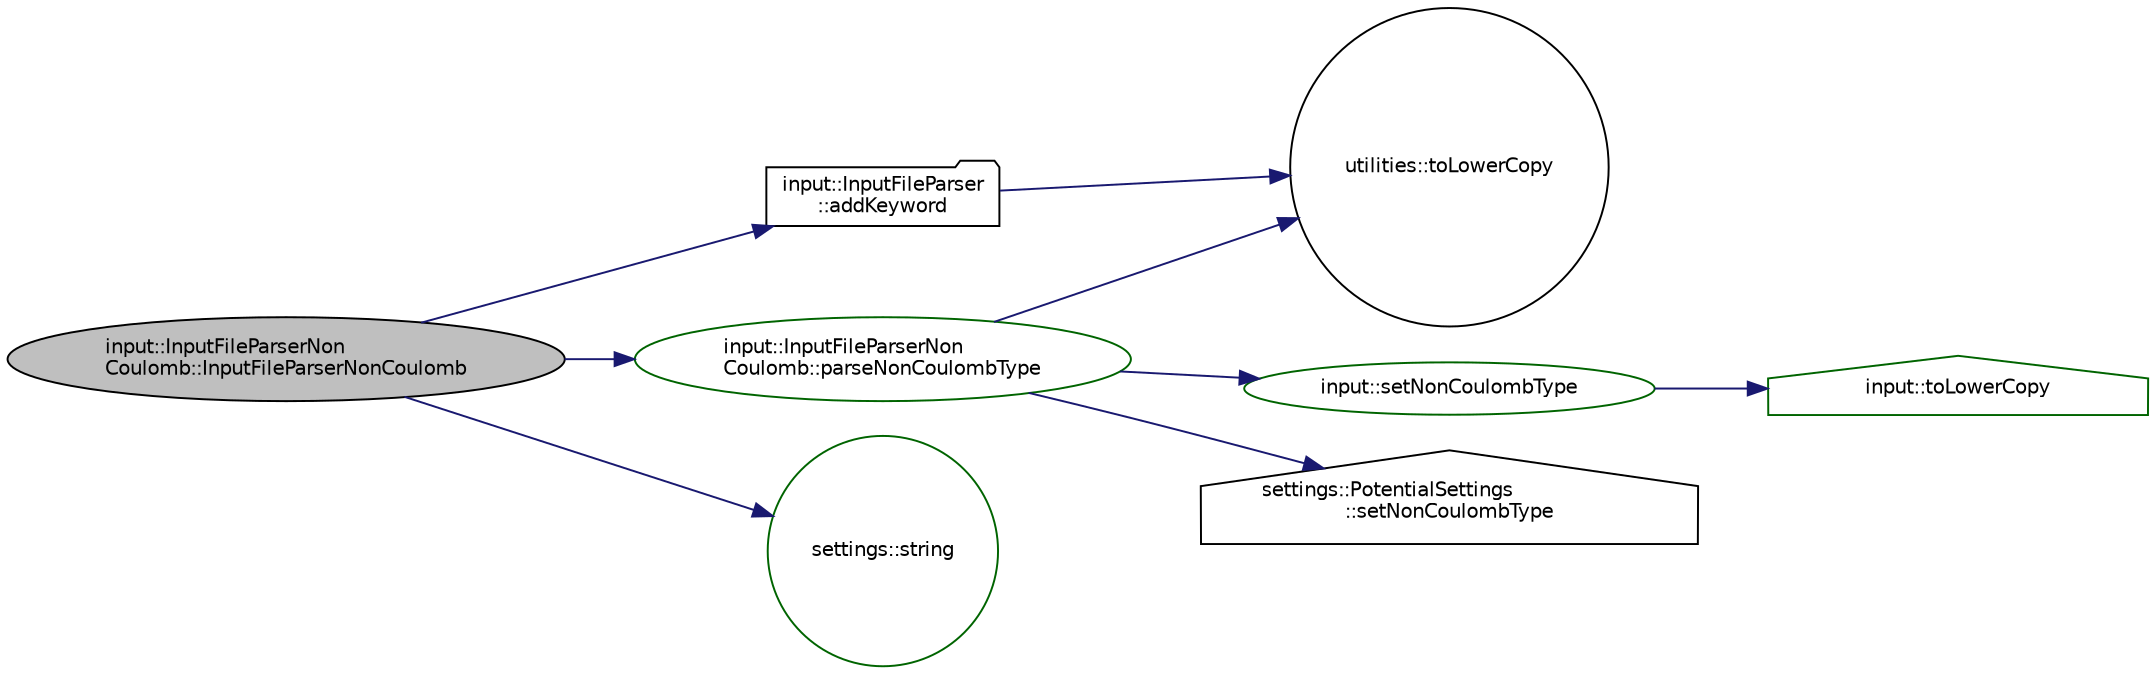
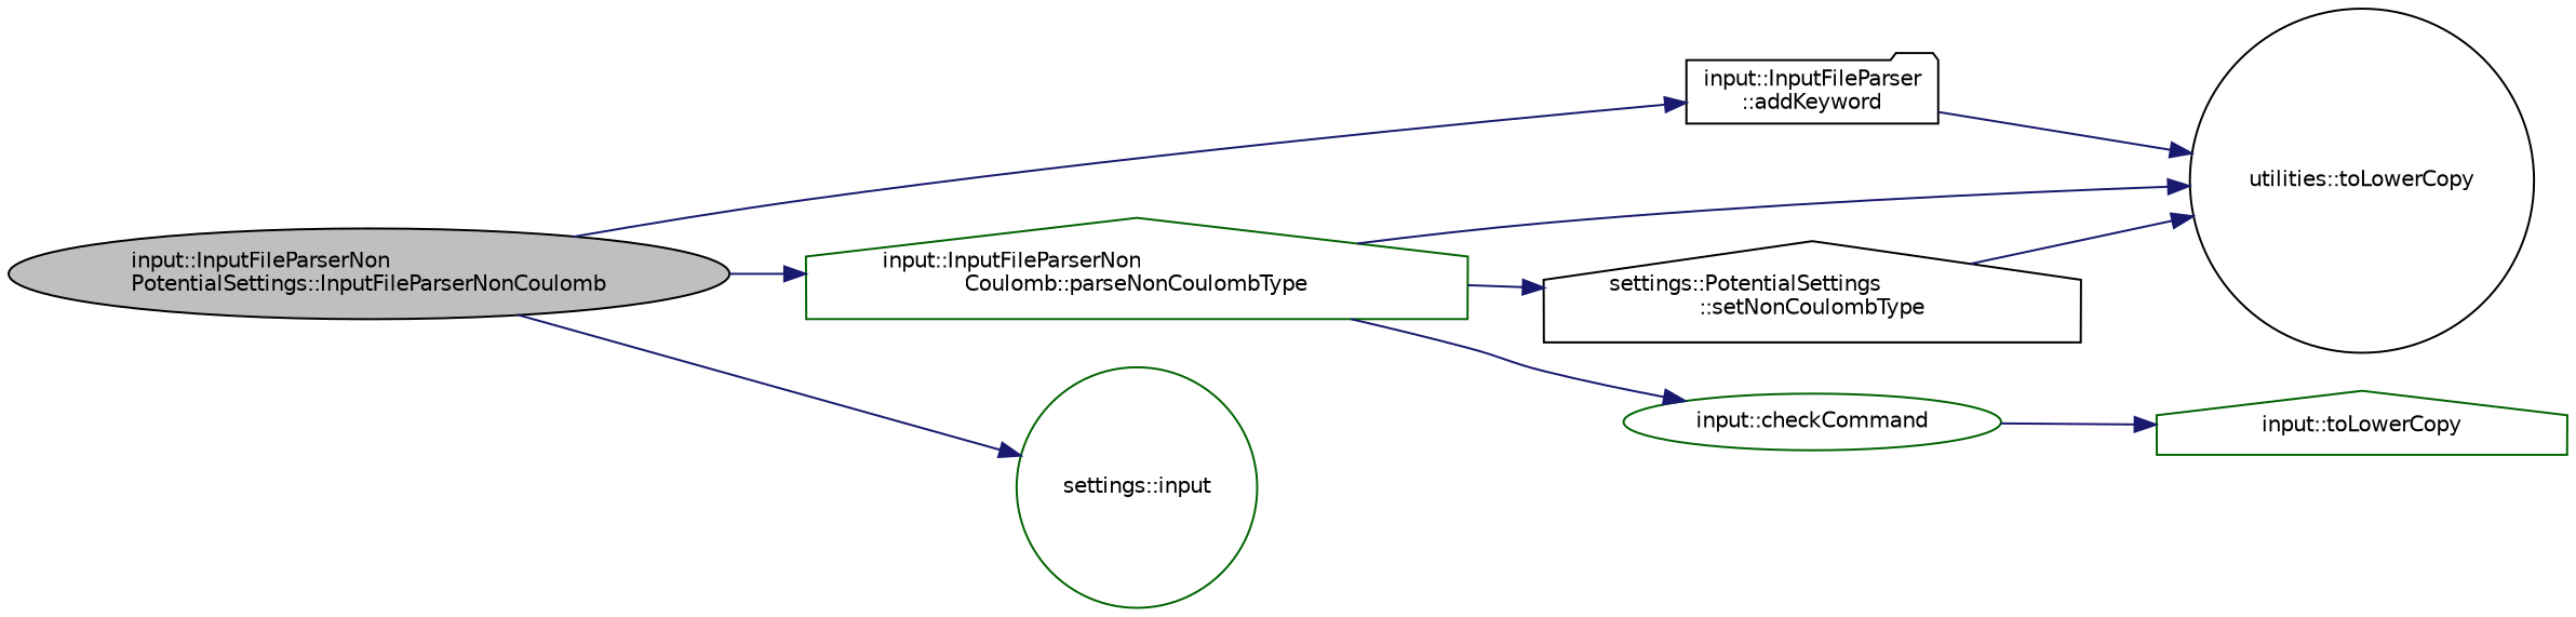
  digraph {
    rankdir=LR
    node [color=black fillcolor=white fontname=Helvetica fontsize=10 shape=house style=filled]
    edge [color=midnightblue fontname=Helvetica fontsize=10 labelfontname=Helvetica labelfontsize=10 style=solid]
-   n1 [fillcolor=grey75 fontcolor=black height=0.2 label="input::InputFileParserNon\lCoulomb::InputFileParserNonCoulomb" shape=ellipse width=0.4]
+   n1 [fillcolor=grey75 fontcolor=black height=0.2 label="input::InputFileParserNon\lPotentialSettings::InputFileParserNonCoulomb" shape=ellipse width=0.4]
    n2 [height=0.2 label="input::InputFileParser\l::addKeyword" shape=folder width=0.4]
-   n3 [color=darkgreen height=0.2 label="input::InputFileParserNon\lCoulomb::parseNonCoulombType" shape=ellipse width=0.4]
-   n4 [color=darkgreen height=0.2 label="settings::string" shape=circle width=0.4]
+   n3 [color=darkgreen height=0.2 label="input::InputFileParserNon\lCoulomb::parseNonCoulombType" width=0.4]
+   n4 [color=darkgreen height=0.2 label="settings::input" shape=circle width=0.4]
    n5 [height=0.2 label="utilities::toLowerCopy" shape=circle width=0.4]
-   n6 [color=darkgreen height=0.2 label="input::setNonCoulombType" shape=ellipse width=0.4]
+   n6 [color=darkgreen height=0.2 label="input::checkCommand" shape=ellipse width=0.4]
    n7 [height=0.2 label="settings::PotentialSettings\l::setNonCoulombType" width=0.4]
    n8 [color=darkgreen height=0.2 label="input::toLowerCopy" width=0.4]
    n1 -> n2
    n1 -> n3
    n1 -> n4
    n2 -> n5
    n3 -> n5
    n3 -> n6
    n3 -> n7
    n6 -> n8
+   n7 -> n5
  }
